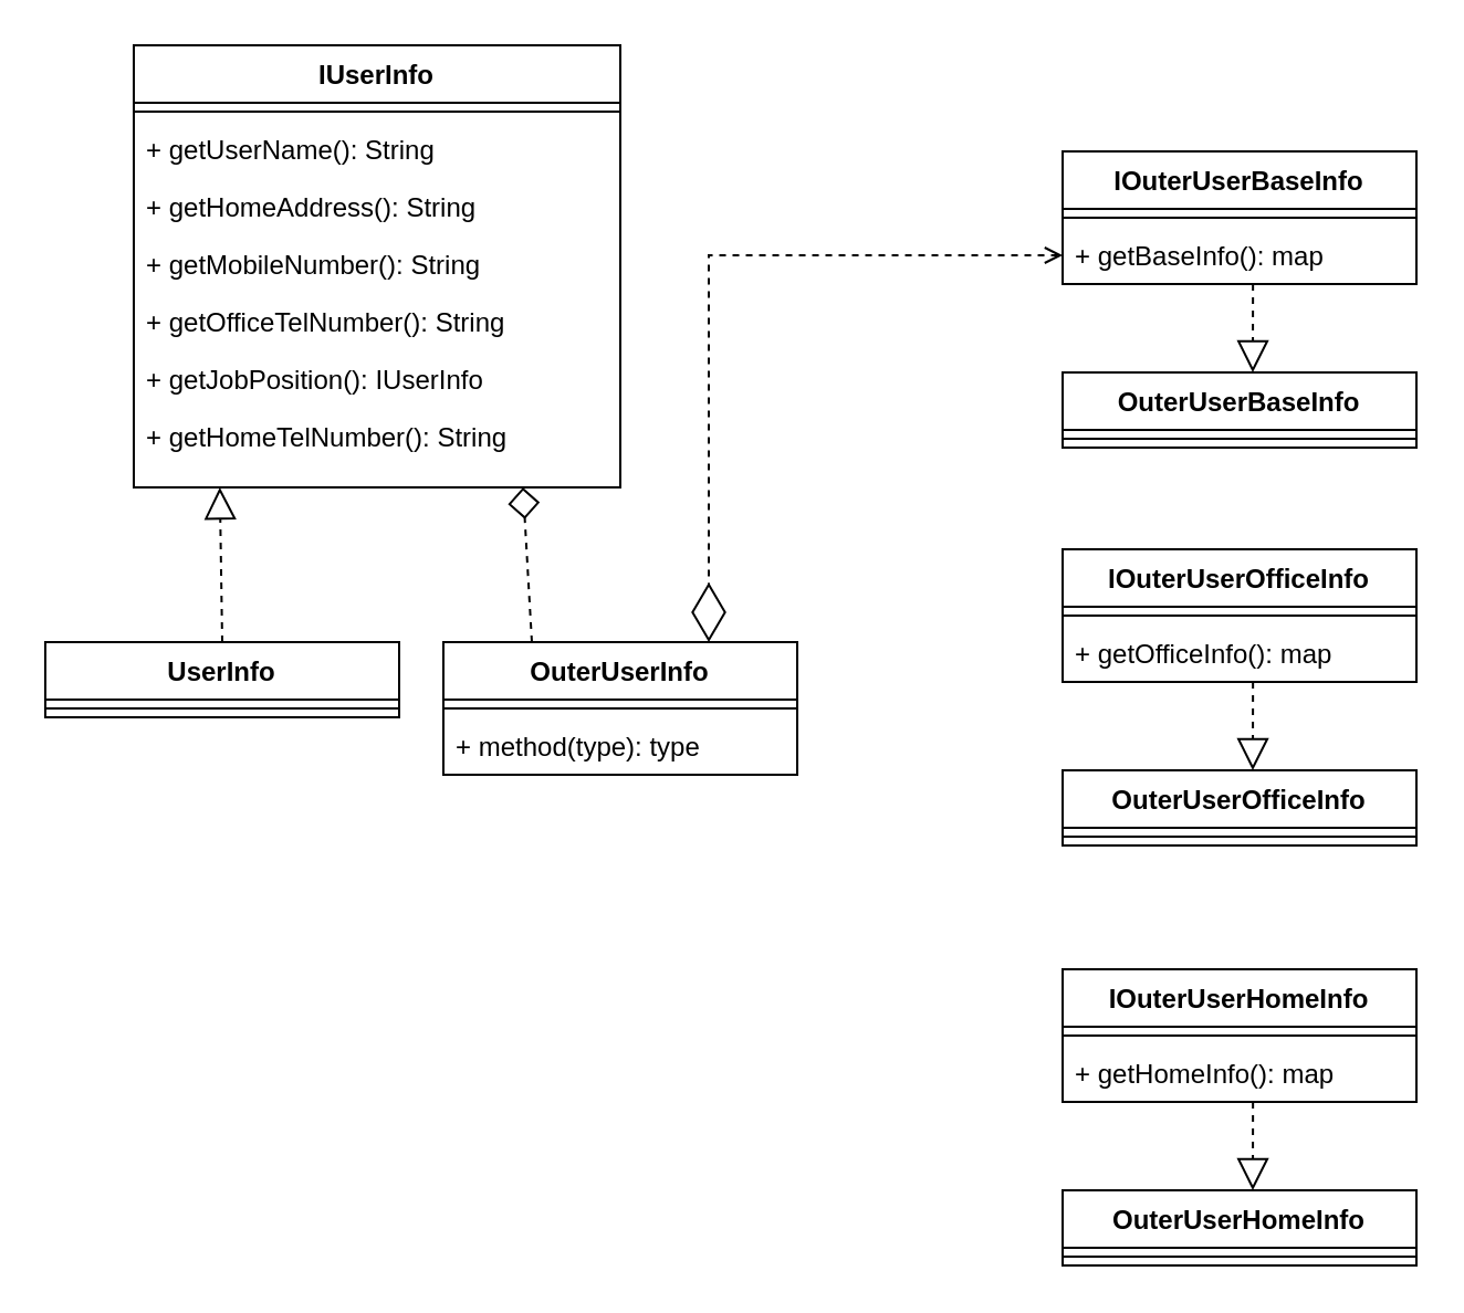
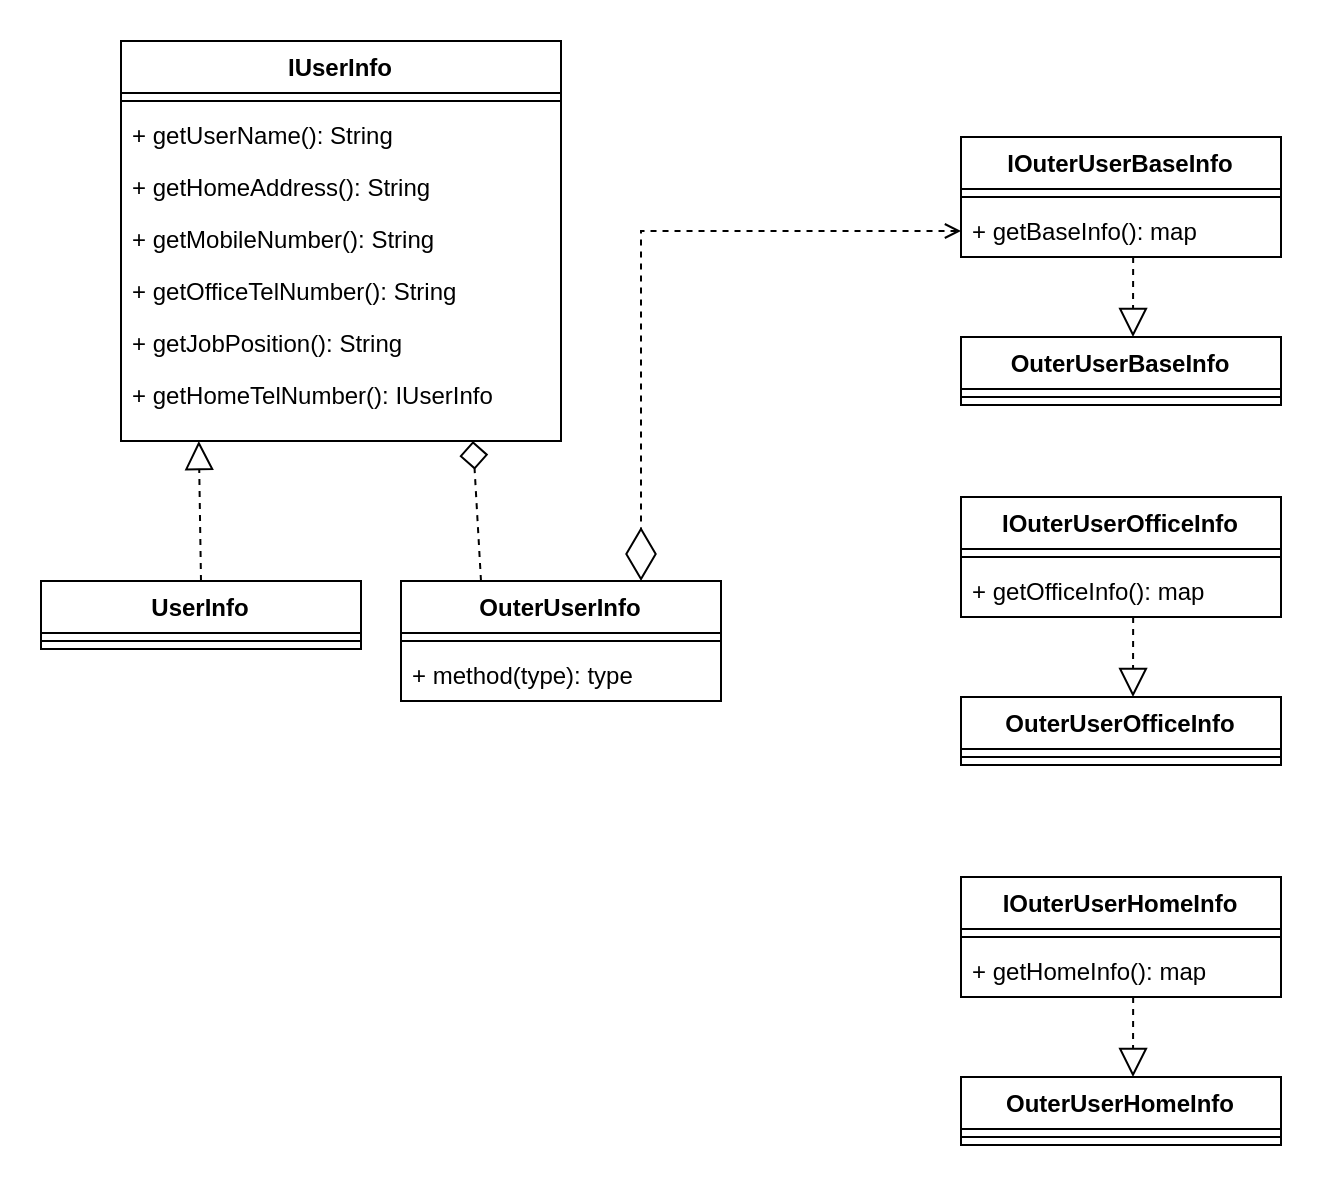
  <mxCell id="0" />
  <mxCell id="1" parent="0" />
  <mxCell id="2" value="IUserInfo" style="swimlane;fontStyle=1;align=center;verticalAlign=top;childLayout=stackLayout;horizontal=1;startSize=26;horizontalStack=0;resizeParent=1;resizeParentMax=0;resizeLast=0;collapsible=1;marginBottom=0;whiteSpace=wrap;html=1;" vertex="1" parent="1"><mxGeometry x="60" y="20" width="220" height="200" as="geometry" /></mxCell>
  <mxCell id="3" value="" style="line;strokeWidth=1;fillColor=none;align=left;verticalAlign=middle;spacingTop=-1;spacingLeft=3;spacingRight=3;rotatable=0;labelPosition=right;points=[];portConstraint=eastwest;strokeColor=inherit;" vertex="1" parent="2"><mxGeometry y="26" width="220" height="8" as="geometry" /></mxCell>
  <mxCell id="4" value="+ getUserName(): String" style="text;strokeColor=none;fillColor=none;align=left;verticalAlign=top;spacingLeft=4;spacingRight=4;overflow=hidden;rotatable=0;points=[[0,0.5],[1,0.5]];portConstraint=eastwest;whiteSpace=wrap;html=1;" vertex="1" parent="2"><mxGeometry y="34" width="220" height="26" as="geometry" /></mxCell>
  <mxCell id="5" value="+ getHomeAddress(): String" style="text;strokeColor=none;fillColor=none;align=left;verticalAlign=top;spacingLeft=4;spacingRight=4;overflow=hidden;rotatable=0;points=[[0,0.5],[1,0.5]];portConstraint=eastwest;whiteSpace=wrap;html=1;" vertex="1" parent="2"><mxGeometry y="60" width="220" height="26" as="geometry" /></mxCell>
  <mxCell id="6" value="+ getMobileNumber(): String" style="text;strokeColor=none;fillColor=none;align=left;verticalAlign=top;spacingLeft=4;spacingRight=4;overflow=hidden;rotatable=0;points=[[0,0.5],[1,0.5]];portConstraint=eastwest;whiteSpace=wrap;html=1;" vertex="1" parent="2"><mxGeometry y="86" width="220" height="26" as="geometry" /></mxCell>
  <mxCell id="7" value="+ getOfficeTelNumber(): String" style="text;strokeColor=none;fillColor=none;align=left;verticalAlign=top;spacingLeft=4;spacingRight=4;overflow=hidden;rotatable=0;points=[[0,0.5],[1,0.5]];portConstraint=eastwest;whiteSpace=wrap;html=1;" vertex="1" parent="2"><mxGeometry y="112" width="220" height="26" as="geometry" /></mxCell>
- <mxCell id="8" value="+ getJobPosition(): IUserInfo" style="text;strokeColor=none;fillColor=none;align=left;verticalAlign=top;spacingLeft=4;spacingRight=4;overflow=hidden;rotatable=0;points=[[0,0.5],[1,0.5]];portConstraint=eastwest;whiteSpace=wrap;html=1;" vertex="1" parent="2"><mxGeometry y="138" width="220" height="26" as="geometry" /></mxCell>
- <mxCell id="9" value="+ getHomeTelNumber(): String" style="text;strokeColor=none;fillColor=none;align=left;verticalAlign=top;spacingLeft=4;spacingRight=4;overflow=hidden;rotatable=0;points=[[0,0.5],[1,0.5]];portConstraint=eastwest;whiteSpace=wrap;html=1;" vertex="1" parent="2"><mxGeometry y="164" width="220" height="36" as="geometry" /></mxCell>
+ <mxCell id="8" value="+ getJobPosition(): String" style="text;strokeColor=none;fillColor=none;align=left;verticalAlign=top;spacingLeft=4;spacingRight=4;overflow=hidden;rotatable=0;points=[[0,0.5],[1,0.5]];portConstraint=eastwest;whiteSpace=wrap;html=1;" vertex="1" parent="2"><mxGeometry y="138" width="220" height="26" as="geometry" /></mxCell>
+ <mxCell id="9" value="+ getHomeTelNumber(): IUserInfo" style="text;strokeColor=none;fillColor=none;align=left;verticalAlign=top;spacingLeft=4;spacingRight=4;overflow=hidden;rotatable=0;points=[[0,0.5],[1,0.5]];portConstraint=eastwest;whiteSpace=wrap;html=1;" vertex="1" parent="2"><mxGeometry y="164" width="220" height="36" as="geometry" /></mxCell>
  <mxCell id="10" value="UserInfo" style="swimlane;fontStyle=1;align=center;verticalAlign=top;childLayout=stackLayout;horizontal=1;startSize=26;horizontalStack=0;resizeParent=1;resizeParentMax=0;resizeLast=0;collapsible=1;marginBottom=0;whiteSpace=wrap;html=1;" vertex="1" parent="1"><mxGeometry x="20" y="290" width="160" height="34" as="geometry" /></mxCell>
  <mxCell id="11" value="" style="line;strokeWidth=1;fillColor=none;align=left;verticalAlign=middle;spacingTop=-1;spacingLeft=3;spacingRight=3;rotatable=0;labelPosition=right;points=[];portConstraint=eastwest;strokeColor=inherit;" vertex="1" parent="10"><mxGeometry y="26" width="160" height="8" as="geometry" /></mxCell>
  <mxCell id="12" value="" style="endArrow=block;dashed=1;endFill=0;endSize=12;html=1;rounded=0;exitX=0.5;exitY=0;exitDx=0;exitDy=0;entryX=0.495;entryY=1;entryDx=0;entryDy=0;entryPerimeter=0;" edge="1" parent="1" source="10"><mxGeometry width="160" relative="1" as="geometry"><mxPoint x="110" y="220" as="sourcePoint" /><mxPoint x="98.9" y="220" as="targetPoint" /></mxGeometry></mxCell>
  <mxCell id="13" value="OuterUserInfo" style="swimlane;fontStyle=1;align=center;verticalAlign=top;childLayout=stackLayout;horizontal=1;startSize=26;horizontalStack=0;resizeParent=1;resizeParentMax=0;resizeLast=0;collapsible=1;marginBottom=0;whiteSpace=wrap;html=1;" vertex="1" parent="1"><mxGeometry x="200" y="290" width="160" height="60" as="geometry" /></mxCell>
  <mxCell id="14" value="" style="line;strokeWidth=1;fillColor=none;align=left;verticalAlign=middle;spacingTop=-1;spacingLeft=3;spacingRight=3;rotatable=0;labelPosition=right;points=[];portConstraint=eastwest;strokeColor=inherit;" vertex="1" parent="13"><mxGeometry y="26" width="160" height="8" as="geometry" /></mxCell>
  <mxCell id="15" value="+ method(type): type" style="text;strokeColor=none;fillColor=none;align=left;verticalAlign=top;spacingLeft=4;spacingRight=4;overflow=hidden;rotatable=0;points=[[0,0.5],[1,0.5]];portConstraint=eastwest;whiteSpace=wrap;html=1;" vertex="1" parent="13"><mxGeometry y="34" width="160" height="26" as="geometry" /></mxCell>
  <mxCell id="16" value="" style="endArrow=diamond;dashed=1;endFill=0;endSize=12;html=1;rounded=0;exitX=0.25;exitY=0;exitDx=0;exitDy=0;entryX=0.8;entryY=1;entryDx=0;entryDy=0;entryPerimeter=0;" edge="1" parent="1" source="13" target="9"><mxGeometry width="160" relative="1" as="geometry"><mxPoint x="210" y="200" as="sourcePoint" /><mxPoint x="242" y="210" as="targetPoint" /></mxGeometry></mxCell>
  <mxCell id="17" value="IOuterUserBaseInfo" style="swimlane;fontStyle=1;align=center;verticalAlign=top;childLayout=stackLayout;horizontal=1;startSize=26;horizontalStack=0;resizeParent=1;resizeParentMax=0;resizeLast=0;collapsible=1;marginBottom=0;whiteSpace=wrap;html=1;" vertex="1" parent="1"><mxGeometry x="480" y="68" width="160" height="60" as="geometry"><mxRectangle x="490" y="290" width="150" height="30" as="alternateBounds" /></mxGeometry></mxCell>
  <mxCell id="18" value="" style="line;strokeWidth=1;fillColor=none;align=left;verticalAlign=middle;spacingTop=-1;spacingLeft=3;spacingRight=3;rotatable=0;labelPosition=right;points=[];portConstraint=eastwest;strokeColor=inherit;" vertex="1" parent="17"><mxGeometry y="26" width="160" height="8" as="geometry" /></mxCell>
  <mxCell id="19" value="+ getBaseInfo(): map" style="text;strokeColor=none;fillColor=none;align=left;verticalAlign=top;spacingLeft=4;spacingRight=4;overflow=hidden;rotatable=0;points=[[0,0.5],[1,0.5]];portConstraint=eastwest;whiteSpace=wrap;html=1;" vertex="1" parent="17"><mxGeometry y="34" width="160" height="26" as="geometry" /></mxCell>
  <mxCell id="20" value="" style="endArrow=block;dashed=1;endFill=0;endSize=12;html=1;rounded=0;exitX=0.538;exitY=1;exitDx=0;exitDy=0;exitPerimeter=0;" edge="1" parent="1" source="19"><mxGeometry width="160" relative="1" as="geometry"><mxPoint x="320" y="308" as="sourcePoint" /><mxPoint x="566" y="168" as="targetPoint" /></mxGeometry></mxCell>
  <mxCell id="21" value="OuterUserBaseInfo" style="swimlane;fontStyle=1;align=center;verticalAlign=top;childLayout=stackLayout;horizontal=1;startSize=26;horizontalStack=0;resizeParent=1;resizeParentMax=0;resizeLast=0;collapsible=1;marginBottom=0;whiteSpace=wrap;html=1;" vertex="1" parent="1"><mxGeometry x="480" y="168" width="160" height="34" as="geometry" /></mxCell>
  <mxCell id="22" value="" style="line;strokeWidth=1;fillColor=none;align=left;verticalAlign=middle;spacingTop=-1;spacingLeft=3;spacingRight=3;rotatable=0;labelPosition=right;points=[];portConstraint=eastwest;strokeColor=inherit;" vertex="1" parent="21"><mxGeometry y="26" width="160" height="8" as="geometry" /></mxCell>
  <mxCell id="23" value="IOuterUserOfficeInfo" style="swimlane;fontStyle=1;align=center;verticalAlign=top;childLayout=stackLayout;horizontal=1;startSize=26;horizontalStack=0;resizeParent=1;resizeParentMax=0;resizeLast=0;collapsible=1;marginBottom=0;whiteSpace=wrap;html=1;" vertex="1" parent="1"><mxGeometry x="480" y="248" width="160" height="60" as="geometry"><mxRectangle x="490" y="290" width="150" height="30" as="alternateBounds" /></mxGeometry></mxCell>
  <mxCell id="24" value="" style="line;strokeWidth=1;fillColor=none;align=left;verticalAlign=middle;spacingTop=-1;spacingLeft=3;spacingRight=3;rotatable=0;labelPosition=right;points=[];portConstraint=eastwest;strokeColor=inherit;" vertex="1" parent="23"><mxGeometry y="26" width="160" height="8" as="geometry" /></mxCell>
  <mxCell id="25" value="+ getOfficeInfo(): map" style="text;strokeColor=none;fillColor=none;align=left;verticalAlign=top;spacingLeft=4;spacingRight=4;overflow=hidden;rotatable=0;points=[[0,0.5],[1,0.5]];portConstraint=eastwest;whiteSpace=wrap;html=1;" vertex="1" parent="23"><mxGeometry y="34" width="160" height="26" as="geometry" /></mxCell>
  <mxCell id="26" value="" style="endArrow=block;dashed=1;endFill=0;endSize=12;html=1;rounded=0;exitX=0.538;exitY=1;exitDx=0;exitDy=0;exitPerimeter=0;" edge="1" parent="1" source="25"><mxGeometry width="160" relative="1" as="geometry"><mxPoint x="320" y="488" as="sourcePoint" /><mxPoint x="566" y="348" as="targetPoint" /></mxGeometry></mxCell>
  <mxCell id="27" value="OuterUserOfficeInfo" style="swimlane;fontStyle=1;align=center;verticalAlign=top;childLayout=stackLayout;horizontal=1;startSize=26;horizontalStack=0;resizeParent=1;resizeParentMax=0;resizeLast=0;collapsible=1;marginBottom=0;whiteSpace=wrap;html=1;" vertex="1" parent="1"><mxGeometry x="480" y="348" width="160" height="34" as="geometry" /></mxCell>
  <mxCell id="28" value="" style="line;strokeWidth=1;fillColor=none;align=left;verticalAlign=middle;spacingTop=-1;spacingLeft=3;spacingRight=3;rotatable=0;labelPosition=right;points=[];portConstraint=eastwest;strokeColor=inherit;" vertex="1" parent="27"><mxGeometry y="26" width="160" height="8" as="geometry" /></mxCell>
  <mxCell id="29" value="IOuterUserHomeInfo" style="swimlane;fontStyle=1;align=center;verticalAlign=top;childLayout=stackLayout;horizontal=1;startSize=26;horizontalStack=0;resizeParent=1;resizeParentMax=0;resizeLast=0;collapsible=1;marginBottom=0;whiteSpace=wrap;html=1;" vertex="1" parent="1"><mxGeometry x="480" y="438" width="160" height="60" as="geometry"><mxRectangle x="490" y="290" width="150" height="30" as="alternateBounds" /></mxGeometry></mxCell>
  <mxCell id="30" value="" style="line;strokeWidth=1;fillColor=none;align=left;verticalAlign=middle;spacingTop=-1;spacingLeft=3;spacingRight=3;rotatable=0;labelPosition=right;points=[];portConstraint=eastwest;strokeColor=inherit;" vertex="1" parent="29"><mxGeometry y="26" width="160" height="8" as="geometry" /></mxCell>
  <mxCell id="31" value="+ getHomeInfo(): map" style="text;strokeColor=none;fillColor=none;align=left;verticalAlign=top;spacingLeft=4;spacingRight=4;overflow=hidden;rotatable=0;points=[[0,0.5],[1,0.5]];portConstraint=eastwest;whiteSpace=wrap;html=1;" vertex="1" parent="29"><mxGeometry y="34" width="160" height="26" as="geometry" /></mxCell>
  <mxCell id="32" value="" style="endArrow=block;dashed=1;endFill=0;endSize=12;html=1;rounded=0;exitX=0.538;exitY=1;exitDx=0;exitDy=0;exitPerimeter=0;" edge="1" parent="1" source="31"><mxGeometry width="160" relative="1" as="geometry"><mxPoint x="320" y="678" as="sourcePoint" /><mxPoint x="566" y="538" as="targetPoint" /></mxGeometry></mxCell>
  <mxCell id="33" value="OuterUserHomeInfo" style="swimlane;fontStyle=1;align=center;verticalAlign=top;childLayout=stackLayout;horizontal=1;startSize=26;horizontalStack=0;resizeParent=1;resizeParentMax=0;resizeLast=0;collapsible=1;marginBottom=0;whiteSpace=wrap;html=1;" vertex="1" parent="1"><mxGeometry x="480" y="538" width="160" height="34" as="geometry" /></mxCell>
  <mxCell id="34" value="" style="line;strokeWidth=1;fillColor=none;align=left;verticalAlign=middle;spacingTop=-1;spacingLeft=3;spacingRight=3;rotatable=0;labelPosition=right;points=[];portConstraint=eastwest;strokeColor=inherit;" vertex="1" parent="33"><mxGeometry y="26" width="160" height="8" as="geometry" /></mxCell>
  <mxCell id="35" value="" style="endArrow=diamondThin;endFill=0;endSize=24;html=1;rounded=0;startArrow=open;startFill=0;entryX=0.75;entryY=0;entryDx=0;entryDy=0;exitX=0;exitY=0.5;exitDx=0;exitDy=0;dashed=1;" edge="1" parent="1" source="19" target="13"><mxGeometry width="160" relative="1" as="geometry"><mxPoint x="270" y="270" as="sourcePoint" /><mxPoint x="430" y="270" as="targetPoint" /><Array as="points"><mxPoint x="320" y="115" /></Array></mxGeometry></mxCell>
